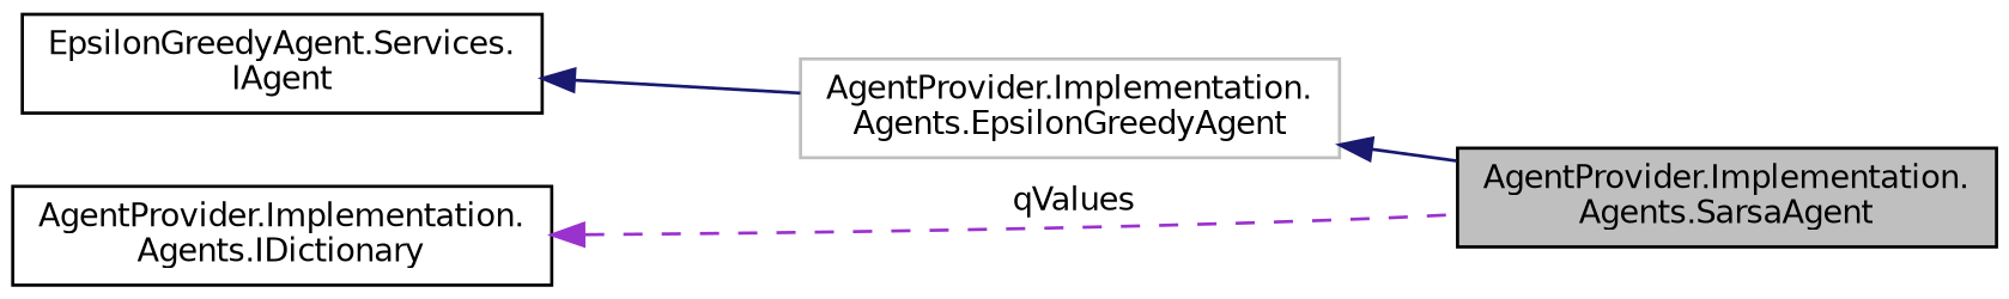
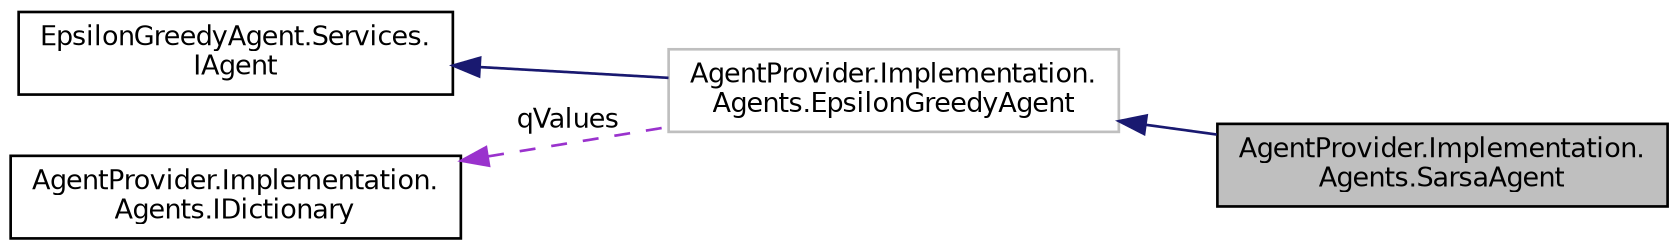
  digraph {
    rankdir=LR
    node [color=black fillcolor=white fontname=Helvetica fontsize=10 shape=record style=filled]
    edge [color=midnightblue dir=back fontname=Helvetica fontsize=10 labelfontname=Helvetica labelfontsize=10 style=solid]
    n1 [fillcolor=grey75 fontcolor=black height=0.2 label="AgentProvider.Implementation.\lAgents.SarsaAgent" width=0.4]
    n2 [color=grey75 height=0.2 label="AgentProvider.Implementation.\lAgents.EpsilonGreedyAgent" width=0.4]
    n3 [height=0.2 label="EpsilonGreedyAgent.Services.\lIAgent" width=0.4]
    n4 [height=0.2 label="AgentProvider.Implementation.\lAgents.IDictionary" width=0.4]
    n2 -> n1
    n3 -> n2
-   n4 -> n1 [color=darkorchid3 label=" qValues" style=dashed]
+   n4 -> n2 [color=darkorchid3 label=" qValues" style=dashed]
  }
